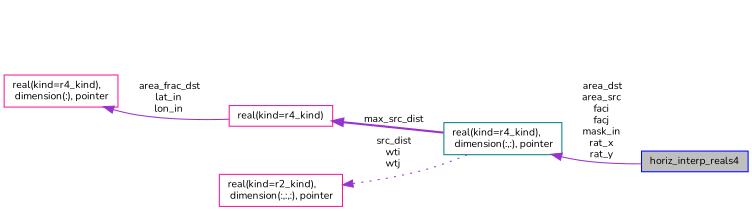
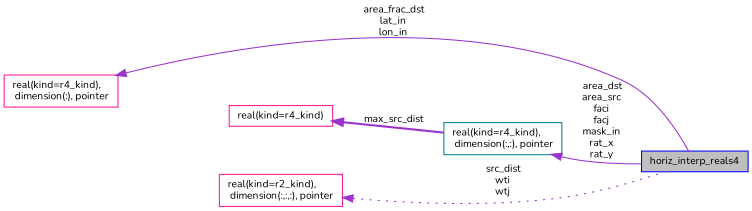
  digraph {
    fontname=Nunito
    rankdir=LR
    node [color=deeppink fillcolor=white fontname=Nunito fontsize=10 shape=record style=filled]
    edge [color=darkorchid3 dir=back fontname=Nunito fontsize=10 labelfontname=Helvetica labelfontsize=10 style=solid]
    n1 [color=blue fillcolor=grey75 fontcolor=black height=0.2 label=horiz_interp_reals4 width=0.4]
    n2 [height=0.2 label="real(kind=r4_kind),\l dimension(:), pointer" width=0.4]
    n3 [color=teal height=0.2 label="real(kind=r4_kind),\l dimension(:,:), pointer" width=0.4]
    n4 [height=0.2 label="real(kind=r2_kind),\l dimension(:,:,:), pointer" width=0.4]
    n5 [height=0.2 label="real(kind=r4_kind)" width=0.4]
-   n2 -> n5 [label=" area_frac_dst\nlat_in\nlon_in"]
+   n2 -> n1 [label=" area_frac_dst\nlat_in\nlon_in"]
    n3 -> n1 [label=" area_dst\narea_src\nfaci\nfacj\nmask_in\nrat_x\nrat_y"]
-   n4 -> n3 [label=" src_dist\nwti\nwtj" style=dotted]
+   n4 -> n1 [label=" src_dist\nwti\nwtj" style=dotted]
    n5 -> n3 [label=" max_src_dist" style=bold]
  }
